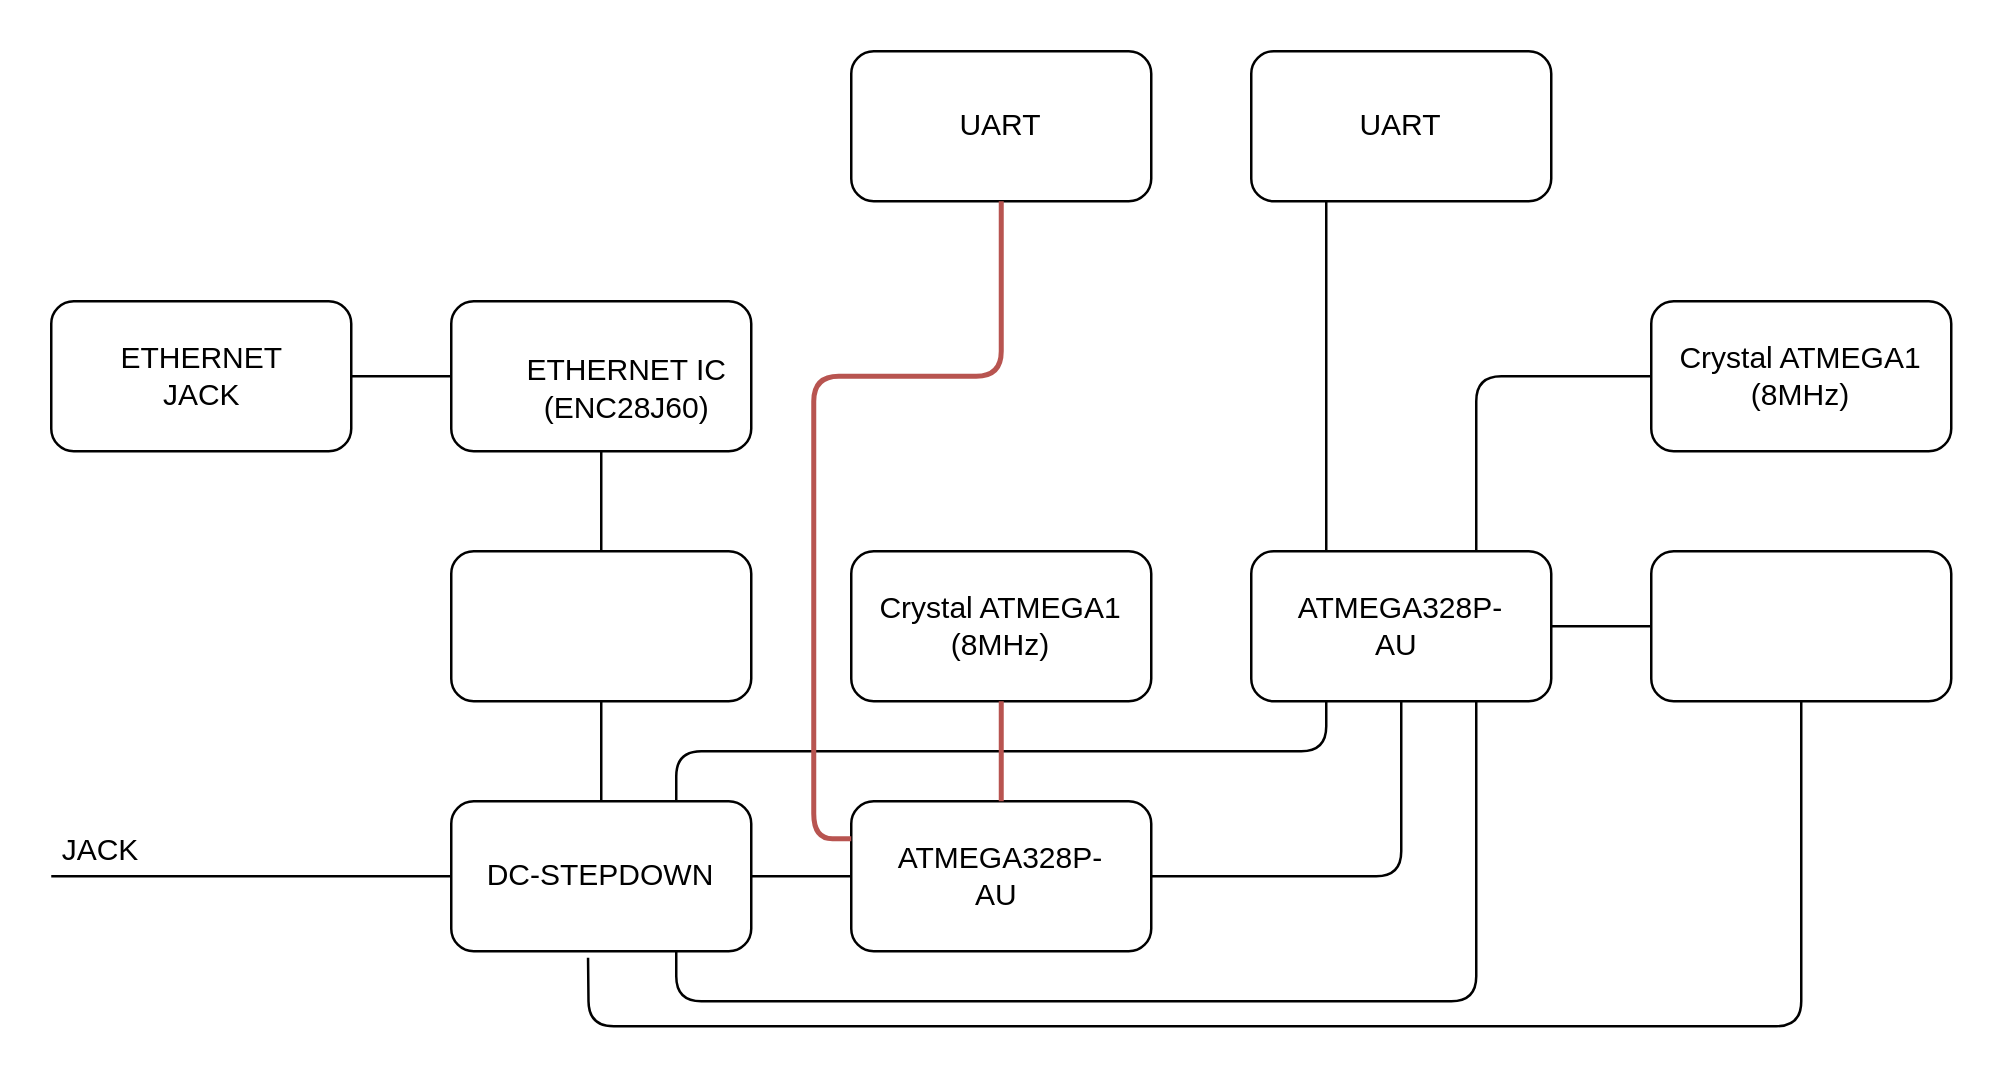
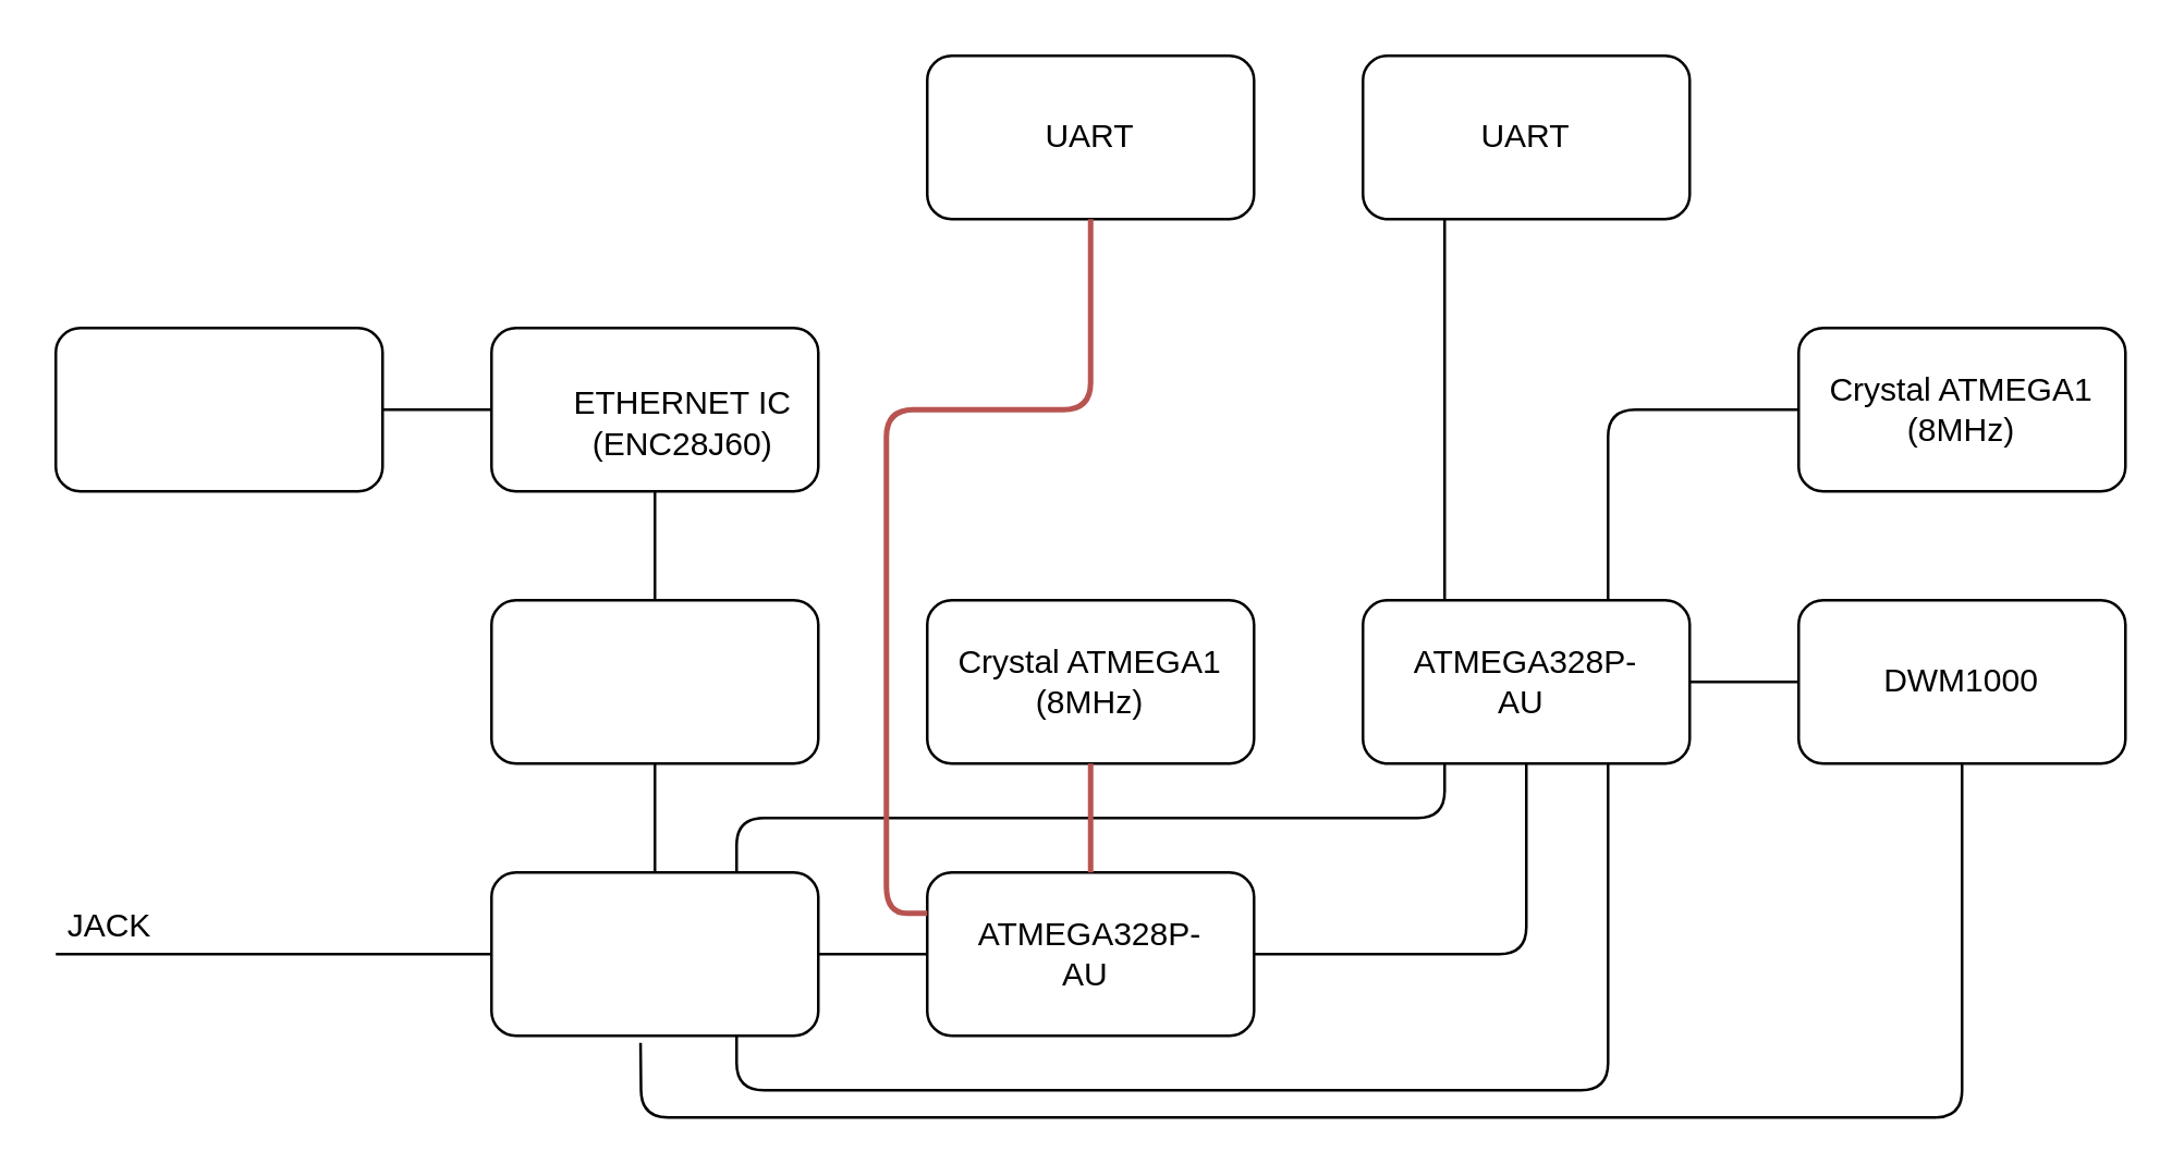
  <mxCell id="0" />
  <mxCell id="1" parent="0" />
  <mxCell id="2" value="" style="rounded=1;whiteSpace=wrap;html=1;" vertex="1" parent="1"><mxGeometry x="180" y="120" width="120" height="60" as="geometry" /></mxCell>
  <mxCell id="3" value="ETHERNET IC&lt;br&gt;(ENC28J60)&lt;br&gt;" style="text;html=1;strokeColor=none;fillColor=none;align=center;verticalAlign=middle;whiteSpace=wrap;rounded=0;" vertex="1" parent="1"><mxGeometry x="202.5" y="145" width="95" height="20" as="geometry" /></mxCell>
  <mxCell id="4" value="" style="rounded=1;whiteSpace=wrap;html=1;" vertex="1" parent="1"><mxGeometry x="20" y="120" width="120" height="60" as="geometry" /></mxCell>
- <mxCell id="5" value="ETHERNET JACK" style="text;html=1;strokeColor=none;fillColor=none;align=center;verticalAlign=middle;whiteSpace=wrap;rounded=0;" vertex="1" parent="1"><mxGeometry x="42.5" y="140" width="75" height="20" as="geometry" /></mxCell>
  <mxCell id="6" value="" style="endArrow=none;html=1;entryX=0;entryY=0.5;entryDx=0;entryDy=0;exitX=1;exitY=0.5;exitDx=0;exitDy=0;" edge="1" parent="1" source="4" target="2"><mxGeometry width="50" height="50" relative="1" as="geometry"><mxPoint x="20" y="250" as="sourcePoint" /><mxPoint x="70" y="200" as="targetPoint" /></mxGeometry></mxCell>
  <mxCell id="7" value="" style="rounded=1;whiteSpace=wrap;html=1;" vertex="1" parent="1"><mxGeometry x="180" y="320" width="120" height="60" as="geometry" /></mxCell>
- <mxCell id="8" value="DC-STEPDOWN" style="text;html=1;strokeColor=none;fillColor=none;align=center;verticalAlign=middle;whiteSpace=wrap;rounded=0;" vertex="1" parent="1"><mxGeometry x="185" y="340" width="110" height="20" as="geometry" /></mxCell>
  <mxCell id="9" value="" style="endArrow=none;html=1;entryX=0;entryY=0.5;entryDx=0;entryDy=0;" edge="1" parent="1" target="7"><mxGeometry width="50" height="50" relative="1" as="geometry"><mxPoint x="20" y="350" as="sourcePoint" /><mxPoint x="70" y="400" as="targetPoint" /></mxGeometry></mxCell>
  <mxCell id="10" value="JACK" style="text;html=1;strokeColor=none;fillColor=none;align=center;verticalAlign=middle;whiteSpace=wrap;rounded=0;" vertex="1" parent="1"><mxGeometry x="20" y="330" width="40" height="20" as="geometry" /></mxCell>
  <mxCell id="11" value="" style="rounded=1;whiteSpace=wrap;html=1;" vertex="1" parent="1"><mxGeometry x="500" y="220" width="120" height="60" as="geometry" /></mxCell>
  <mxCell id="12" value="ATMEGA328P-AU&amp;nbsp;" style="text;html=1;strokeColor=none;fillColor=none;align=center;verticalAlign=middle;whiteSpace=wrap;rounded=0;" vertex="1" parent="1"><mxGeometry x="515" y="240" width="90" height="20" as="geometry" /></mxCell>
  <mxCell id="13" value="" style="rounded=1;whiteSpace=wrap;html=1;" vertex="1" parent="1"><mxGeometry x="340" y="320" width="120" height="60" as="geometry" /></mxCell>
  <mxCell id="14" value="ATMEGA328P-AU&amp;nbsp;" style="text;html=1;strokeColor=none;fillColor=none;align=center;verticalAlign=middle;whiteSpace=wrap;rounded=0;" vertex="1" parent="1"><mxGeometry x="355" y="340" width="90" height="20" as="geometry" /></mxCell>
  <mxCell id="15" value="" style="rounded=1;whiteSpace=wrap;html=1;" vertex="1" parent="1"><mxGeometry x="660" y="220" width="120" height="60" as="geometry" /></mxCell>
+ <mxCell id="16" value="DWM1000" style="text;html=1;strokeColor=none;fillColor=none;align=center;verticalAlign=middle;whiteSpace=wrap;rounded=0;" vertex="1" parent="1"><mxGeometry x="675" y="240" width="90" height="20" as="geometry" /></mxCell>
  <mxCell id="17" value="" style="rounded=1;whiteSpace=wrap;html=1;" vertex="1" parent="1"><mxGeometry x="340" y="220" width="120" height="60" as="geometry" /></mxCell>
  <mxCell id="18" value="Crystal ATMEGA1&lt;br&gt;(8MHz)&lt;br&gt;" style="text;html=1;strokeColor=none;fillColor=none;align=center;verticalAlign=middle;whiteSpace=wrap;rounded=0;" vertex="1" parent="1"><mxGeometry x="350" y="240" width="100" height="20" as="geometry" /></mxCell>
  <mxCell id="19" value="" style="rounded=1;whiteSpace=wrap;html=1;" vertex="1" parent="1"><mxGeometry x="660" y="120" width="120" height="60" as="geometry" /></mxCell>
  <mxCell id="20" value="Crystal ATMEGA1&lt;br&gt;(8MHz)&lt;br&gt;" style="text;html=1;strokeColor=none;fillColor=none;align=center;verticalAlign=middle;whiteSpace=wrap;rounded=0;" vertex="1" parent="1"><mxGeometry x="670" y="140" width="100" height="20" as="geometry" /></mxCell>
  <mxCell id="21" value="" style="rounded=1;whiteSpace=wrap;html=1;" vertex="1" parent="1"><mxGeometry x="180" y="220" width="120" height="60" as="geometry" /></mxCell>
  <mxCell id="22" value="" style="endArrow=none;html=1;entryX=0.5;entryY=0;entryDx=0;entryDy=0;exitX=0.5;exitY=1;exitDx=0;exitDy=0;" edge="1" parent="1" source="2" target="21"><mxGeometry width="50" height="50" relative="1" as="geometry"><mxPoint x="20" y="450" as="sourcePoint" /><mxPoint x="70" y="400" as="targetPoint" /></mxGeometry></mxCell>
  <mxCell id="23" value="" style="endArrow=none;html=1;entryX=0;entryY=0.5;entryDx=0;entryDy=0;exitX=0.75;exitY=0;exitDx=0;exitDy=0;" edge="1" parent="1" source="11" target="19"><mxGeometry width="50" height="50" relative="1" as="geometry"><mxPoint x="20" y="450" as="sourcePoint" /><mxPoint x="70" y="400" as="targetPoint" /><Array as="points"><mxPoint x="590" y="150" /></Array></mxGeometry></mxCell>
  <mxCell id="24" value="" style="endArrow=none;html=1;entryX=0;entryY=0.5;entryDx=0;entryDy=0;exitX=1;exitY=0.5;exitDx=0;exitDy=0;" edge="1" parent="1" source="11" target="15"><mxGeometry width="50" height="50" relative="1" as="geometry"><mxPoint x="20" y="450" as="sourcePoint" /><mxPoint x="70" y="400" as="targetPoint" /></mxGeometry></mxCell>
  <mxCell id="25" value="" style="endArrow=none;html=1;entryX=0;entryY=0.5;entryDx=0;entryDy=0;exitX=1;exitY=0.5;exitDx=0;exitDy=0;" edge="1" parent="1" source="7" target="13"><mxGeometry width="50" height="50" relative="1" as="geometry"><mxPoint x="310" y="480" as="sourcePoint" /><mxPoint x="360" y="430" as="targetPoint" /></mxGeometry></mxCell>
  <mxCell id="26" value="" style="endArrow=none;html=1;entryX=0.456;entryY=1.044;entryDx=0;entryDy=0;exitX=0.5;exitY=1;exitDx=0;exitDy=0;entryPerimeter=0;" edge="1" parent="1" source="15" target="7"><mxGeometry width="50" height="50" relative="1" as="geometry"><mxPoint x="250" y="430" as="sourcePoint" /><mxPoint x="300" y="380" as="targetPoint" /><Array as="points"><mxPoint x="720" y="410" /><mxPoint x="235" y="410" /></Array></mxGeometry></mxCell>
  <mxCell id="27" value="" style="endArrow=none;html=1;entryX=0.25;entryY=1;entryDx=0;entryDy=0;exitX=0.75;exitY=0;exitDx=0;exitDy=0;" edge="1" parent="1" source="7" target="11"><mxGeometry width="50" height="50" relative="1" as="geometry"><mxPoint x="20" y="470" as="sourcePoint" /><mxPoint x="70" y="420" as="targetPoint" /><Array as="points"><mxPoint x="270" y="300" /><mxPoint x="530" y="300" /></Array></mxGeometry></mxCell>
  <mxCell id="28" value="" style="endArrow=none;html=1;entryX=0.5;entryY=1;entryDx=0;entryDy=0;exitX=0.5;exitY=0;exitDx=0;exitDy=0;" edge="1" parent="1" source="7" target="21"><mxGeometry width="50" height="50" relative="1" as="geometry"><mxPoint x="20" y="470" as="sourcePoint" /><mxPoint x="70" y="420" as="targetPoint" /></mxGeometry></mxCell>
  <mxCell id="29" value="" style="endArrow=none;html=1;entryX=0.5;entryY=1;entryDx=0;entryDy=0;exitX=0.5;exitY=0;exitDx=0;exitDy=0;fillColor=#f8cecc;strokeColor=#b85450;strokeWidth=2;" edge="1" parent="1" source="13" target="17"><mxGeometry width="50" height="50" relative="1" as="geometry"><mxPoint x="20" y="470" as="sourcePoint" /><mxPoint x="70" y="420" as="targetPoint" /></mxGeometry></mxCell>
  <mxCell id="30" value="" style="endArrow=none;html=1;entryX=0.5;entryY=1;entryDx=0;entryDy=0;exitX=1;exitY=0.5;exitDx=0;exitDy=0;" edge="1" parent="1" source="13" target="11"><mxGeometry width="50" height="50" relative="1" as="geometry"><mxPoint x="20" y="470" as="sourcePoint" /><mxPoint x="70" y="420" as="targetPoint" /><Array as="points"><mxPoint x="560" y="350" /></Array></mxGeometry></mxCell>
  <mxCell id="31" value="" style="rounded=1;whiteSpace=wrap;html=1;" vertex="1" parent="1"><mxGeometry x="340" y="20" width="120" height="60" as="geometry" /></mxCell>
  <mxCell id="32" value="UART" style="text;html=1;strokeColor=none;fillColor=none;align=center;verticalAlign=middle;whiteSpace=wrap;rounded=0;" vertex="1" parent="1"><mxGeometry x="380" y="40" width="40" height="20" as="geometry" /></mxCell>
  <mxCell id="33" value="" style="rounded=1;whiteSpace=wrap;html=1;" vertex="1" parent="1"><mxGeometry x="500" y="20" width="120" height="60" as="geometry" /></mxCell>
  <mxCell id="34" value="UART" style="text;html=1;strokeColor=none;fillColor=none;align=center;verticalAlign=middle;whiteSpace=wrap;rounded=0;" vertex="1" parent="1"><mxGeometry x="540" y="40" width="40" height="20" as="geometry" /></mxCell>
  <mxCell id="35" value="" style="endArrow=none;html=1;entryX=0.5;entryY=1;entryDx=0;entryDy=0;exitX=0;exitY=0.25;exitDx=0;exitDy=0;fillColor=#f8cecc;strokeColor=#b85450;strokeWidth=2;" edge="1" parent="1" source="13" target="31"><mxGeometry width="50" height="50" relative="1" as="geometry"><mxPoint x="45" y="470" as="sourcePoint" /><mxPoint x="95" y="420" as="targetPoint" /><Array as="points"><mxPoint x="325" y="335" /><mxPoint x="325" y="150" /><mxPoint x="400" y="150" /></Array></mxGeometry></mxCell>
  <mxCell id="36" value="" style="endArrow=none;html=1;strokeWidth=1;entryX=0.25;entryY=1;entryDx=0;entryDy=0;exitX=0.25;exitY=0;exitDx=0;exitDy=0;" edge="1" parent="1" source="11" target="33"><mxGeometry width="50" height="50" relative="1" as="geometry"><mxPoint x="45" y="470" as="sourcePoint" /><mxPoint x="95" y="420" as="targetPoint" /></mxGeometry></mxCell>
  <mxCell id="37" value="" style="endArrow=none;html=1;strokeWidth=1;entryX=0.75;entryY=1;entryDx=0;entryDy=0;exitX=0.75;exitY=1;exitDx=0;exitDy=0;" edge="1" parent="1" source="7" target="11"><mxGeometry width="50" height="50" relative="1" as="geometry"><mxPoint x="25" y="470" as="sourcePoint" /><mxPoint x="75" y="420" as="targetPoint" /><Array as="points"><mxPoint x="270" y="400" /><mxPoint x="590" y="400" /></Array></mxGeometry></mxCell>
